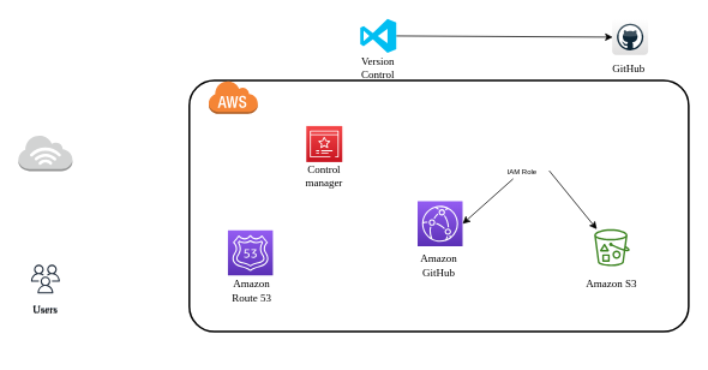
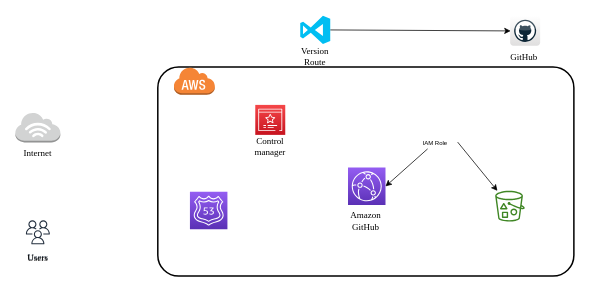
  <mxCell id="0" />
  <mxCell id="1" parent="0" />
  <mxCell id="2" value="" style="edgeStyle=none;html=1;fontFamily=Garamond;exitX=1;exitY=0.5;exitDx=0;exitDy=0;exitPerimeter=0;entryX=0.017;entryY=0.502;entryDx=0;entryDy=0;entryPerimeter=0;" parent="1" source="34" target="31" edge="1"><mxGeometry relative="1" as="geometry"><mxPoint x="670" y="39" as="targetPoint" /></mxGeometry></mxCell>
  <mxCell id="3" value="" style="group" parent="1" vertex="1" connectable="0"><mxGeometry x="20" y="149" width="60" height="70" as="geometry" /></mxCell>
  <mxCell id="4" value="" style="outlineConnect=0;dashed=0;verticalLabelPosition=bottom;verticalAlign=top;align=center;html=1;shape=mxgraph.aws3.internet_3;fillColor=#D2D3D3;gradientColor=none;" parent="3" vertex="1"><mxGeometry width="60" height="40" as="geometry" /></mxCell>
+ <mxCell id="5" value="Internet" style="text;html=1;strokeColor=none;fillColor=none;align=center;verticalAlign=middle;whiteSpace=wrap;rounded=0;fontFamily=Garamond;" parent="3" vertex="1"><mxGeometry y="40" width="60" height="30" as="geometry" /></mxCell>
  <mxCell id="6" value="" style="group" parent="1" vertex="1" connectable="0"><mxGeometry x="20" y="289" width="60" height="70" as="geometry" /></mxCell>
  <mxCell id="7" value="Users" style="sketch=0;outlineConnect=0;fontColor=#232F3E;gradientColor=none;strokeColor=#232F3E;fillColor=#ffffff;dashed=0;verticalLabelPosition=bottom;verticalAlign=top;align=center;html=1;fontSize=12;fontStyle=0;aspect=fixed;shape=mxgraph.aws4.resourceIcon;resIcon=mxgraph.aws4.users;fontFamily=Garamond;" parent="6" vertex="1"><mxGeometry x="10" width="40" height="40" as="geometry" /></mxCell>
  <mxCell id="8" value="Users" style="text;html=1;strokeColor=none;fillColor=none;align=center;verticalAlign=middle;whiteSpace=wrap;rounded=0;fontFamily=Garamond;" parent="6" vertex="1"><mxGeometry y="40" width="60" height="30" as="geometry" /></mxCell>
  <mxCell id="9" value="" style="group" parent="1" vertex="1" connectable="0"><mxGeometry x="200" y="69" width="555" height="310" as="geometry" /></mxCell>
  <mxCell id="10" value="" style="group" parent="9" vertex="1" connectable="0"><mxGeometry x="47.571" y="186.0" width="63.429" height="82.667" as="geometry" /></mxCell>
  <mxCell id="11" value="" style="sketch=0;points=[[0,0,0],[0.25,0,0],[0.5,0,0],[0.75,0,0],[1,0,0],[0,1,0],[0.25,1,0],[0.5,1,0],[0.75,1,0],[1,1,0],[0,0.25,0],[0,0.5,0],[0,0.75,0],[1,0.25,0],[1,0.5,0],[1,0.75,0]];outlineConnect=0;fontColor=#232F3E;gradientColor=#945DF2;gradientDirection=north;fillColor=#5A30B5;strokeColor=#ffffff;dashed=0;verticalLabelPosition=bottom;verticalAlign=top;align=center;html=1;fontSize=12;fontStyle=0;aspect=fixed;shape=mxgraph.aws4.resourceIcon;resIcon=mxgraph.aws4.route_53;" parent="10" vertex="1"><mxGeometry x="5.286" width="50" height="50" as="geometry" /></mxCell>
- <mxCell id="12" value="&lt;p&gt;&lt;font face=&quot;Garamond&quot;&gt;Amazon Route 53&lt;/font&gt;&lt;/p&gt;" style="text;html=1;strokeColor=none;fillColor=none;align=center;verticalAlign=middle;whiteSpace=wrap;rounded=0;" parent="10" vertex="1"><mxGeometry y="51.667" width="63.429" height="31.0" as="geometry" /></mxCell>
  <mxCell id="13" value="" style="group" parent="9" vertex="1" connectable="0"><mxGeometry x="10" y="40" width="555" height="279" as="geometry" /></mxCell>
  <mxCell id="14" value="" style="group" parent="13" vertex="1" connectable="0"><mxGeometry width="555" height="279" as="geometry" /></mxCell>
  <mxCell id="15" value="" style="rounded=1;arcSize=10;dashed=0;fillColor=none;gradientColor=none;strokeWidth=2;movable=1;resizable=1;rotatable=1;deletable=1;editable=1;connectable=1;container=0;" parent="14" vertex="1"><mxGeometry y="-20.67" width="555" height="279" as="geometry" /></mxCell>
  <mxCell id="16" value="" style="dashed=0;html=1;shape=mxgraph.aws3.cloud;fillColor=#F58536;gradientColor=none;dashed=0;movable=1;resizable=1;rotatable=1;deletable=1;editable=1;connectable=1;" parent="14" vertex="1"><mxGeometry x="21.143" y="-20.667" width="54.971" height="37.2" as="geometry" /></mxCell>
  <mxCell id="17" value="" style="group" parent="14" vertex="1" connectable="0"><mxGeometry x="120" y="30" width="70" height="90" as="geometry" /></mxCell>
  <mxCell id="18" value="Control manager" style="text;html=1;strokeColor=none;fillColor=none;align=center;verticalAlign=middle;whiteSpace=wrap;rounded=0;fontFamily=Garamond;" parent="17" vertex="1"><mxGeometry y="40" width="60" height="30" as="geometry" /></mxCell>
  <mxCell id="19" value="" style="sketch=0;points=[[0,0,0],[0.25,0,0],[0.5,0,0],[0.75,0,0],[1,0,0],[0,1,0],[0.25,1,0],[0.5,1,0],[0.75,1,0],[1,1,0],[0,0.25,0],[0,0.5,0],[0,0.75,0],[1,0.25,0],[1,0.5,0],[1,0.75,0]];outlineConnect=0;fontColor=#232F3E;gradientColor=#F54749;gradientDirection=north;fillColor=#C7131F;strokeColor=#ffffff;dashed=0;verticalLabelPosition=bottom;verticalAlign=top;align=center;html=1;fontSize=12;fontStyle=0;aspect=fixed;shape=mxgraph.aws4.resourceIcon;resIcon=mxgraph.aws4.certificate_manager_3;" vertex="1" parent="17"><mxGeometry x="10" width="40" height="40" as="geometry" /></mxCell>
  <mxCell id="20" value="" style="group" vertex="1" connectable="0" parent="14"><mxGeometry x="245.784" y="62.0" width="71.359" height="138.997" as="geometry" /></mxCell>
  <mxCell id="21" value="" style="group" parent="20" vertex="1" connectable="0"><mxGeometry x="7.93" width="63.429" height="82.667" as="geometry" /></mxCell>
  <mxCell id="22" value="" style="sketch=0;points=[[0,0,0],[0.25,0,0],[0.5,0,0],[0.75,0,0],[1,0,0],[0,1,0],[0.25,1,0],[0.5,1,0],[0.75,1,0],[1,1,0],[0,0.25,0],[0,0.5,0],[0,0.75,0],[1,0.25,0],[1,0.5,0],[1,0.75,0]];outlineConnect=0;fontColor=#232F3E;gradientColor=#945DF2;gradientDirection=north;fillColor=#5A30B5;strokeColor=#ffffff;dashed=0;verticalLabelPosition=bottom;verticalAlign=top;align=center;html=1;fontSize=12;fontStyle=0;aspect=fixed;shape=mxgraph.aws4.resourceIcon;resIcon=mxgraph.aws4.cloudfront;" parent="21" vertex="1"><mxGeometry x="-0.004" y="51.67" width="50" height="50" as="geometry" /></mxCell>
  <mxCell id="23" value="&lt;p&gt;&lt;font face=&quot;Garamond&quot;&gt;Amazon GitHub&lt;/font&gt;&lt;/p&gt;" style="text;html=1;strokeColor=none;fillColor=none;align=center;verticalAlign=middle;whiteSpace=wrap;rounded=0;" parent="20" vertex="1"><mxGeometry y="107.997" width="63.429" height="31.0" as="geometry" /></mxCell>
  <mxCell id="24" value="" style="group" vertex="1" connectable="0" parent="14"><mxGeometry x="438.003" y="144.67" width="63.429" height="76.333" as="geometry" /></mxCell>
  <mxCell id="25" value="" style="outlineConnect=0;fontColor=#232F3E;gradientColor=none;fillColor=#3F8624;strokeColor=none;dashed=0;verticalLabelPosition=bottom;verticalAlign=top;align=center;html=1;fontSize=12;fontStyle=0;aspect=fixed;pointerEvents=1;shape=mxgraph.aws4.bucket_with_objects;rounded=0;" parent="24" vertex="1"><mxGeometry x="11.997" width="39.43" height="41" as="geometry" /></mxCell>
- <mxCell id="26" value="Amazon S3" style="text;html=1;strokeColor=none;fillColor=none;align=center;verticalAlign=middle;whiteSpace=wrap;rounded=0;fontFamily=Garamond;" parent="24" vertex="1"><mxGeometry y="45.333" width="63.429" height="31.0" as="geometry" /></mxCell>
  <mxCell id="27" value="" style="endArrow=classic;startArrow=none;html=1;exitX=1;exitY=0.5;exitDx=0;exitDy=0;exitPerimeter=0;" edge="1" parent="14" source="29" target="25"><mxGeometry width="50" height="50" relative="1" as="geometry"><mxPoint x="317.14" y="180" as="sourcePoint" /><mxPoint x="367.14" y="130" as="targetPoint" /></mxGeometry></mxCell>
  <mxCell id="28" value="" style="endArrow=none;startArrow=classic;html=1;exitX=1;exitY=0.5;exitDx=0;exitDy=0;exitPerimeter=0;" edge="1" parent="14" source="22" target="29"><mxGeometry width="50" height="50" relative="1" as="geometry"><mxPoint x="513.71" y="238.67" as="sourcePoint" /><mxPoint x="660.008" y="262.024" as="targetPoint" /></mxGeometry></mxCell>
  <mxCell id="29" value="&lt;font style=&quot;font-size: 8px;&quot;&gt;IAM Role&lt;/font&gt;" style="text;html=1;strokeColor=none;fillColor=none;align=center;verticalAlign=middle;whiteSpace=wrap;rounded=0;" vertex="1" parent="14"><mxGeometry x="340" y="70.67" width="60" height="18" as="geometry" /></mxCell>
  <mxCell id="30" value="" style="group" parent="1" vertex="1" connectable="0"><mxGeometry x="670" y="20.25" width="60" height="70" as="geometry" /></mxCell>
  <mxCell id="31" value="" style="dashed=0;outlineConnect=0;html=1;align=center;labelPosition=center;verticalLabelPosition=bottom;verticalAlign=top;shape=mxgraph.webicons.github;gradientColor=#DFDEDE;rounded=0;" parent="30" vertex="1"><mxGeometry x="10" width="40" height="40" as="geometry" /></mxCell>
  <mxCell id="32" value="GitHub&amp;nbsp;" style="text;html=1;strokeColor=none;fillColor=none;align=center;verticalAlign=middle;whiteSpace=wrap;rounded=0;fontFamily=Garamond;" parent="30" vertex="1"><mxGeometry y="40" width="60" height="30" as="geometry" /></mxCell>
  <mxCell id="33" value="" style="group" parent="1" vertex="1" connectable="0"><mxGeometry x="390" y="20.25" width="60" height="68.75" as="geometry" /></mxCell>
  <mxCell id="34" value="" style="verticalLabelPosition=bottom;html=1;verticalAlign=top;align=center;strokeColor=none;fillColor=#00BEF2;shape=mxgraph.azure.visual_studio_online;rounded=0;" parent="33" vertex="1"><mxGeometry x="10" width="40" height="37.5" as="geometry" /></mxCell>
- <mxCell id="35" value="Version Control" style="text;html=1;strokeColor=none;fillColor=none;align=center;verticalAlign=middle;whiteSpace=wrap;rounded=0;fontFamily=Garamond;" parent="33" vertex="1"><mxGeometry y="38.75" width="60" height="30" as="geometry" /></mxCell>
+ <mxCell id="35" value="Version Route" style="text;html=1;strokeColor=none;fillColor=none;align=center;verticalAlign=middle;whiteSpace=wrap;rounded=0;fontFamily=Garamond;" parent="33" vertex="1"><mxGeometry y="38.75" width="60" height="30" as="geometry" /></mxCell>
